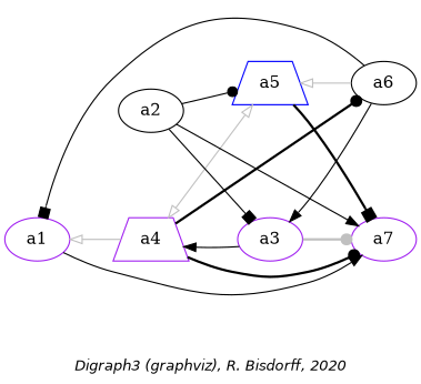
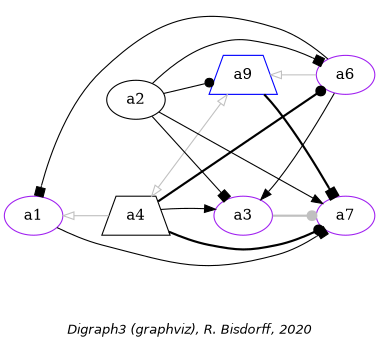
  digraph {
    fontname="Helvetica-Oblique"
    fontsize=12
    label="\nDigraph3 (graphviz), R. Bisdorff, 2020"
    rankdir=LR
    node [color=purple shape=ellipse]
    edge [color=black dir=forward style=solid arrowhead=box]
    n1 [label=a1]
-   n2 [label=a4 shape=trapezium]
+   n2 [color=black label=a4 shape=trapezium]
    n3 [label=a7]
-   n4 [color=blue label=a5 shape=trapezium]
-   n5 [color=black label=a6]
+   n4 [color=blue label=a9 shape=trapezium]
+   n5 [label=a6]
    n6 [color=black label=a2]
    n7 [label=a3]
    n1 -> n2 [arrowtail=empty color=grey dir=back arrowhead=""]
-   n1 -> n3 [arrowhead=normal]
+   n1 -> n3
    n2 -> n3 [arrowhead=dot style=bold]
    n2 -> n4 [arrowhead=empty arrowtail=empty color=grey dir=both]
    n2 -> n5 [arrowhead=dot style=bold]
    n4 -> n3 [style=bold]
    n4 -> n5 [arrowtail=empty color=grey dir=back arrowhead=""]
    n5 -> n1
    n6 -> n3 [arrowhead=normal]
    n6 -> n4 [arrowhead=dot]
+   n6 -> n5
    n6 -> n7
-   n2 -> n7 [dir=back arrowhead=""]
+   n7 -> n2 [dir=back arrowhead=""]
    n7 -> n3 [arrowhead=dot color=grey style=bold]
    n7 -> n5 [dir=back arrowhead=""]
  }
